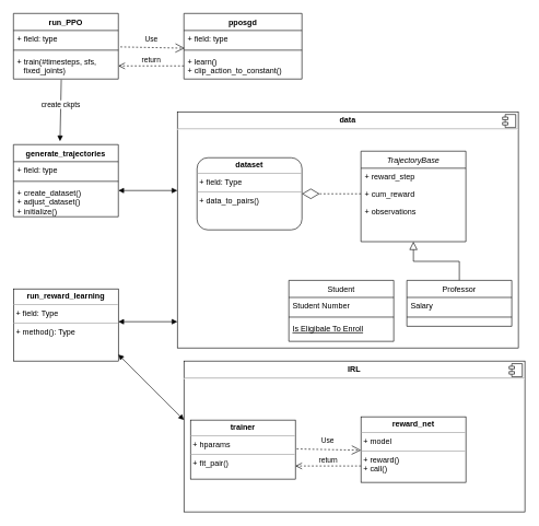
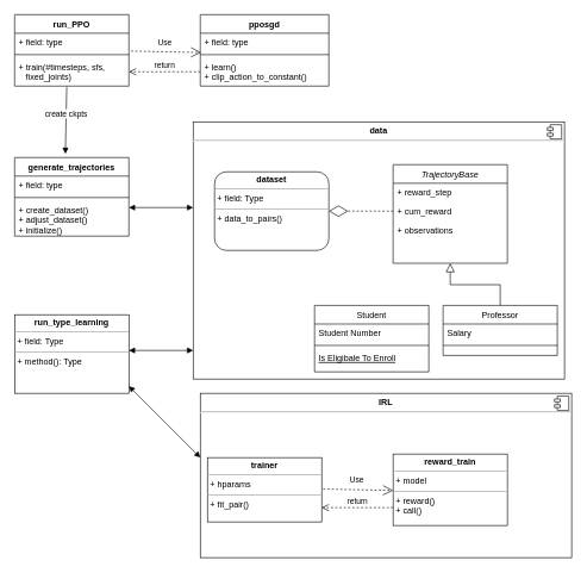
  <mxCell id="0" />
  <mxCell id="1" parent="0" />
  <mxCell id="2" value="&lt;p style=&quot;margin: 0px ; margin-top: 6px ; text-align: center&quot;&gt;&lt;b&gt;data&lt;/b&gt;&lt;/p&gt;&lt;hr&gt;" style="align=left;overflow=fill;html=1;dropTarget=0;" vertex="1" parent="1"><mxGeometry x="270" y="170" width="520" height="360" as="geometry" /></mxCell>
  <mxCell id="3" value="" style="shape=component;jettyWidth=8;jettyHeight=4;" vertex="1" parent="2"><mxGeometry x="1" width="20" height="20" relative="1" as="geometry"><mxPoint x="-24" y="4" as="offset" /></mxGeometry></mxCell>
  <mxCell id="4" value="" style="endArrow=block;endSize=10;endFill=0;shadow=0;strokeWidth=1;rounded=0;edgeStyle=elbowEdgeStyle;elbow=vertical;" parent="1" source="28" target="20" edge="1"><mxGeometry width="160" relative="1" as="geometry"><mxPoint x="190" y="353" as="sourcePoint" /><mxPoint x="290" y="251" as="targetPoint" /></mxGeometry></mxCell>
  <mxCell id="5" value="run_PPO" style="swimlane;fontStyle=1;align=center;verticalAlign=top;childLayout=stackLayout;horizontal=1;startSize=26;horizontalStack=0;resizeParent=1;resizeParentMax=0;resizeLast=0;collapsible=1;marginBottom=0;" vertex="1" parent="1"><mxGeometry x="20" y="20" width="160" height="100" as="geometry" /></mxCell>
  <mxCell id="6" value="+ field: type" style="text;strokeColor=none;fillColor=none;align=left;verticalAlign=top;spacingLeft=4;spacingRight=4;overflow=hidden;rotatable=0;points=[[0,0.5],[1,0.5]];portConstraint=eastwest;" vertex="1" parent="5"><mxGeometry y="26" width="160" height="26" as="geometry" /></mxCell>
  <mxCell id="7" value="" style="line;strokeWidth=1;fillColor=none;align=left;verticalAlign=middle;spacingTop=-1;spacingLeft=3;spacingRight=3;rotatable=0;labelPosition=right;points=[];portConstraint=eastwest;" vertex="1" parent="5"><mxGeometry y="52" width="160" height="8" as="geometry" /></mxCell>
  <mxCell id="8" value="+ train(#timesteps, sfs,&#10;   fixed_joints)&#10;" style="text;strokeColor=none;fillColor=none;align=left;verticalAlign=top;spacingLeft=4;spacingRight=4;overflow=hidden;rotatable=0;points=[[0,0.5],[1,0.5]];portConstraint=eastwest;" vertex="1" parent="5"><mxGeometry y="60" width="160" height="40" as="geometry" /></mxCell>
  <mxCell id="9" value="generate_trajectories&#10;" style="swimlane;fontStyle=1;align=center;verticalAlign=top;childLayout=stackLayout;horizontal=1;startSize=26;horizontalStack=0;resizeParent=1;resizeParentMax=0;resizeLast=0;collapsible=1;marginBottom=0;" vertex="1" parent="1"><mxGeometry x="20" y="220" width="160" height="110" as="geometry" /></mxCell>
  <mxCell id="10" value="+ field: type" style="text;strokeColor=none;fillColor=none;align=left;verticalAlign=top;spacingLeft=4;spacingRight=4;overflow=hidden;rotatable=0;points=[[0,0.5],[1,0.5]];portConstraint=eastwest;" vertex="1" parent="9"><mxGeometry y="26" width="160" height="26" as="geometry" /></mxCell>
  <mxCell id="11" value="" style="line;strokeWidth=1;fillColor=none;align=left;verticalAlign=middle;spacingTop=-1;spacingLeft=3;spacingRight=3;rotatable=0;labelPosition=right;points=[];portConstraint=eastwest;" vertex="1" parent="9"><mxGeometry y="52" width="160" height="8" as="geometry" /></mxCell>
  <mxCell id="12" value="+ create_dataset()&#10;+ adjust_dataset()&#10;+ initialize()&#10;" style="text;strokeColor=none;fillColor=none;align=left;verticalAlign=top;spacingLeft=4;spacingRight=4;overflow=hidden;rotatable=0;points=[[0,0.5],[1,0.5]];portConstraint=eastwest;" vertex="1" parent="9"><mxGeometry y="60" width="160" height="50" as="geometry" /></mxCell>
  <mxCell id="13" value="pposgd" style="swimlane;fontStyle=1;align=center;verticalAlign=top;childLayout=stackLayout;horizontal=1;startSize=26;horizontalStack=0;resizeParent=1;resizeParentMax=0;resizeLast=0;collapsible=1;marginBottom=0;" vertex="1" parent="1"><mxGeometry x="280" y="20" width="180" height="100" as="geometry" /></mxCell>
  <mxCell id="14" value="+ field: type" style="text;strokeColor=none;fillColor=none;align=left;verticalAlign=top;spacingLeft=4;spacingRight=4;overflow=hidden;rotatable=0;points=[[0,0.5],[1,0.5]];portConstraint=eastwest;" vertex="1" parent="13"><mxGeometry y="26" width="180" height="26" as="geometry" /></mxCell>
  <mxCell id="15" value="" style="line;strokeWidth=1;fillColor=none;align=left;verticalAlign=middle;spacingTop=-1;spacingLeft=3;spacingRight=3;rotatable=0;labelPosition=right;points=[];portConstraint=eastwest;" vertex="1" parent="13"><mxGeometry y="52" width="180" height="8" as="geometry" /></mxCell>
  <mxCell id="16" value="+ learn()&#10;+ clip_action_to_constant()&#10;" style="text;strokeColor=none;fillColor=none;align=left;verticalAlign=top;spacingLeft=4;spacingRight=4;overflow=hidden;rotatable=0;points=[[0,0.5],[1,0.5]];portConstraint=eastwest;" vertex="1" parent="13"><mxGeometry y="60" width="180" height="40" as="geometry" /></mxCell>
  <mxCell id="17" value="Use" style="endArrow=open;endSize=12;dashed=1;html=1;exitX=1.019;exitY=0.962;exitDx=0;exitDy=0;exitPerimeter=0;entryX=0.006;entryY=1.038;entryDx=0;entryDy=0;entryPerimeter=0;" edge="1" parent="1" source="6" target="14"><mxGeometry x="-0.046" y="13" width="160" relative="1" as="geometry"><mxPoint x="310" y="370" as="sourcePoint" /><mxPoint x="470" y="370" as="targetPoint" /><Array as="points" /><mxPoint as="offset" /></mxGeometry></mxCell>
  <mxCell id="18" value="return" style="html=1;verticalAlign=bottom;endArrow=open;dashed=1;endSize=8;entryX=1;entryY=0.5;entryDx=0;entryDy=0;exitX=0;exitY=0.5;exitDx=0;exitDy=0;" edge="1" parent="1" source="16" target="8"><mxGeometry relative="1" as="geometry"><mxPoint x="420" y="360" as="sourcePoint" /><mxPoint x="190" y="100" as="targetPoint" /><Array as="points" /></mxGeometry></mxCell>
  <mxCell id="19" value="&lt;div&gt;create ckpts&lt;/div&gt;" style="html=1;verticalAlign=bottom;endArrow=block;exitX=0.456;exitY=1.025;exitDx=0;exitDy=0;exitPerimeter=0;entryX=0.444;entryY=-0.047;entryDx=0;entryDy=0;entryPerimeter=0;" edge="1" parent="1" source="8" target="9"><mxGeometry width="80" relative="1" as="geometry"><mxPoint x="350" y="370" as="sourcePoint" /><mxPoint x="430" y="370" as="targetPoint" /></mxGeometry></mxCell>
  <mxCell id="20" value="TrajectoryBase&#10;" style="swimlane;fontStyle=2;align=center;verticalAlign=top;childLayout=stackLayout;horizontal=1;startSize=26;horizontalStack=0;resizeParent=1;resizeLast=0;collapsible=1;marginBottom=0;rounded=0;shadow=0;strokeWidth=1;" parent="1" vertex="1"><mxGeometry x="550" y="230" width="160" height="138" as="geometry"><mxRectangle x="230" y="140" width="160" height="26" as="alternateBounds" /></mxGeometry></mxCell>
  <mxCell id="21" value="+ reward_step" style="text;align=left;verticalAlign=top;spacingLeft=4;spacingRight=4;overflow=hidden;rotatable=0;points=[[0,0.5],[1,0.5]];portConstraint=eastwest;" parent="20" vertex="1"><mxGeometry y="26" width="160" height="26" as="geometry" /></mxCell>
  <mxCell id="22" value="+ cum_reward&#10;" style="text;align=left;verticalAlign=top;spacingLeft=4;spacingRight=4;overflow=hidden;rotatable=0;points=[[0,0.5],[1,0.5]];portConstraint=eastwest;rounded=0;shadow=0;html=0;" parent="20" vertex="1"><mxGeometry y="52" width="160" height="26" as="geometry" /></mxCell>
  <mxCell id="23" value="+ observations&#10;" style="text;align=left;verticalAlign=top;spacingLeft=4;spacingRight=4;overflow=hidden;rotatable=0;points=[[0,0.5],[1,0.5]];portConstraint=eastwest;rounded=0;shadow=0;html=0;" parent="20" vertex="1"><mxGeometry y="78" width="160" height="26" as="geometry" /></mxCell>
  <mxCell id="24" value="Student" style="swimlane;fontStyle=0;align=center;verticalAlign=top;childLayout=stackLayout;horizontal=1;startSize=26;horizontalStack=0;resizeParent=1;resizeLast=0;collapsible=1;marginBottom=0;rounded=0;shadow=0;strokeWidth=1;" parent="1" vertex="1"><mxGeometry x="440" y="427" width="160" height="93" as="geometry"><mxRectangle x="130" y="380" width="160" height="26" as="alternateBounds" /></mxGeometry></mxCell>
  <mxCell id="25" value="Student Number" style="text;align=left;verticalAlign=top;spacingLeft=4;spacingRight=4;overflow=hidden;rotatable=0;points=[[0,0.5],[1,0.5]];portConstraint=eastwest;" parent="24" vertex="1"><mxGeometry y="26" width="160" height="26" as="geometry" /></mxCell>
  <mxCell id="26" value="" style="line;html=1;strokeWidth=1;align=left;verticalAlign=middle;spacingTop=-1;spacingLeft=3;spacingRight=3;rotatable=0;labelPosition=right;points=[];portConstraint=eastwest;" parent="24" vertex="1"><mxGeometry y="52" width="160" height="8" as="geometry" /></mxCell>
  <mxCell id="27" value="Is Eligibale To Enroll" style="text;align=left;verticalAlign=top;spacingLeft=4;spacingRight=4;overflow=hidden;rotatable=0;points=[[0,0.5],[1,0.5]];portConstraint=eastwest;fontStyle=4" parent="24" vertex="1"><mxGeometry y="60" width="160" height="26" as="geometry" /></mxCell>
  <mxCell id="28" value="Professor" style="swimlane;fontStyle=0;align=center;verticalAlign=top;childLayout=stackLayout;horizontal=1;startSize=26;horizontalStack=0;resizeParent=1;resizeLast=0;collapsible=1;marginBottom=0;rounded=0;shadow=0;strokeWidth=1;" parent="1" vertex="1"><mxGeometry x="620" y="427" width="160" height="70" as="geometry"><mxRectangle x="340" y="380" width="170" height="26" as="alternateBounds" /></mxGeometry></mxCell>
  <mxCell id="29" value="Salary" style="text;align=left;verticalAlign=top;spacingLeft=4;spacingRight=4;overflow=hidden;rotatable=0;points=[[0,0.5],[1,0.5]];portConstraint=eastwest;" parent="28" vertex="1"><mxGeometry y="26" width="160" height="26" as="geometry" /></mxCell>
  <mxCell id="30" value="" style="line;html=1;strokeWidth=1;align=left;verticalAlign=middle;spacingTop=-1;spacingLeft=3;spacingRight=3;rotatable=0;labelPosition=right;points=[];portConstraint=eastwest;" parent="28" vertex="1"><mxGeometry y="52" width="160" height="8" as="geometry" /></mxCell>
  <mxCell id="31" value="&lt;p style=&quot;margin: 0px ; margin-top: 4px ; text-align: center&quot;&gt;&lt;b&gt;dataset&lt;/b&gt;&lt;/p&gt;&lt;hr size=&quot;1&quot;&gt;&lt;p style=&quot;margin: 0px ; margin-left: 4px&quot;&gt;+ field: Type&lt;/p&gt;&lt;hr size=&quot;1&quot;&gt;&lt;p style=&quot;margin: 0px ; margin-left: 4px&quot;&gt;+ data_to_pairs()&lt;/p&gt;" style="verticalAlign=top;align=left;overflow=fill;fontSize=12;fontFamily=Helvetica;html=1;rounded=1;" vertex="1" parent="1"><mxGeometry x="300" y="240" width="160" height="110" as="geometry" /></mxCell>
  <mxCell id="32" value="" style="endArrow=diamondThin;endFill=0;endSize=24;html=1;entryX=1;entryY=0.5;entryDx=0;entryDy=0;dashed=1;" edge="1" parent="1" source="22" target="31"><mxGeometry width="160" relative="1" as="geometry"><mxPoint x="310" y="370" as="sourcePoint" /><mxPoint x="470" y="370" as="targetPoint" /></mxGeometry></mxCell>
- <mxCell id="33" value="&lt;p style=&quot;margin: 0px ; margin-top: 4px ; text-align: center&quot;&gt;&lt;b&gt;run_reward_learning&lt;/b&gt;&lt;/p&gt;&lt;hr size=&quot;1&quot;&gt;&lt;p style=&quot;margin: 0px ; margin-left: 4px&quot;&gt;+ field: Type&lt;/p&gt;&lt;hr size=&quot;1&quot;&gt;&lt;p style=&quot;margin: 0px ; margin-left: 4px&quot;&gt;+ method(): Type&lt;/p&gt;" style="verticalAlign=top;align=left;overflow=fill;fontSize=12;fontFamily=Helvetica;html=1;" vertex="1" parent="1"><mxGeometry x="20" y="440" width="160" height="110" as="geometry" /></mxCell>
+ <mxCell id="33" value="&lt;p style=&quot;margin: 0px ; margin-top: 4px ; text-align: center&quot;&gt;&lt;b&gt;run_type_learning&lt;/b&gt;&lt;/p&gt;&lt;hr size=&quot;1&quot;&gt;&lt;p style=&quot;margin: 0px ; margin-left: 4px&quot;&gt;+ field: Type&lt;/p&gt;&lt;hr size=&quot;1&quot;&gt;&lt;p style=&quot;margin: 0px ; margin-left: 4px&quot;&gt;+ method(): Type&lt;/p&gt;" style="verticalAlign=top;align=left;overflow=fill;fontSize=12;fontFamily=Helvetica;html=1;" vertex="1" parent="1"><mxGeometry x="20" y="440" width="160" height="110" as="geometry" /></mxCell>
  <mxCell id="34" value="" style="endArrow=block;startArrow=block;endFill=1;startFill=1;html=1;" edge="1" parent="1"><mxGeometry width="160" relative="1" as="geometry"><mxPoint x="180" y="290" as="sourcePoint" /><mxPoint x="270" y="290" as="targetPoint" /></mxGeometry></mxCell>
  <mxCell id="35" value="&lt;p style=&quot;margin: 0px ; margin-top: 6px ; text-align: center&quot;&gt;&lt;b&gt;IRL&lt;/b&gt;&lt;/p&gt;&lt;hr&gt;&lt;p style=&quot;margin: 0px ; margin-left: 8px&quot;&gt;&lt;br&gt;&lt;/p&gt;" style="align=left;overflow=fill;html=1;dropTarget=0;" vertex="1" parent="1"><mxGeometry x="280" y="550" width="520" height="230" as="geometry" /></mxCell>
  <mxCell id="36" value="" style="shape=component;jettyWidth=8;jettyHeight=4;" vertex="1" parent="35"><mxGeometry x="1" width="20" height="20" relative="1" as="geometry"><mxPoint x="-24" y="4" as="offset" /></mxGeometry></mxCell>
  <mxCell id="37" value="&lt;p style=&quot;margin: 0px ; margin-top: 4px ; text-align: center&quot;&gt;&lt;b&gt;trainer&lt;/b&gt;&lt;/p&gt;&lt;hr size=&quot;1&quot;&gt;&lt;p style=&quot;margin: 0px ; margin-left: 4px&quot;&gt;+ hparams&lt;br&gt;&lt;/p&gt;&lt;hr size=&quot;1&quot;&gt;&lt;p style=&quot;margin: 0px ; margin-left: 4px&quot;&gt;+ fit_pair()&lt;/p&gt;" style="verticalAlign=top;align=left;overflow=fill;fontSize=12;fontFamily=Helvetica;html=1;" vertex="1" parent="1"><mxGeometry x="290" y="640" width="160" height="90" as="geometry" /></mxCell>
- <mxCell id="38" value="&lt;p style=&quot;margin: 0px ; margin-top: 4px ; text-align: center&quot;&gt;&lt;b&gt;reward_net&lt;/b&gt;&lt;/p&gt;&lt;hr size=&quot;1&quot;&gt;&lt;p style=&quot;margin: 0px ; margin-left: 4px&quot;&gt;+ model&lt;br&gt;&lt;/p&gt;&lt;hr size=&quot;1&quot;&gt;&lt;p style=&quot;margin: 0px ; margin-left: 4px&quot;&gt;+ reward()&lt;/p&gt;&lt;p style=&quot;margin: 0px ; margin-left: 4px&quot;&gt;+ call()&lt;br&gt;&lt;/p&gt;" style="verticalAlign=top;align=left;overflow=fill;fontSize=12;fontFamily=Helvetica;html=1;" vertex="1" parent="1"><mxGeometry x="550" y="635" width="160" height="100" as="geometry" /></mxCell>
+ <mxCell id="38" value="&lt;p style=&quot;margin: 0px ; margin-top: 4px ; text-align: center&quot;&gt;&lt;b&gt;reward_train&lt;/b&gt;&lt;/p&gt;&lt;hr size=&quot;1&quot;&gt;&lt;p style=&quot;margin: 0px ; margin-left: 4px&quot;&gt;+ model&lt;br&gt;&lt;/p&gt;&lt;hr size=&quot;1&quot;&gt;&lt;p style=&quot;margin: 0px ; margin-left: 4px&quot;&gt;+ reward()&lt;/p&gt;&lt;p style=&quot;margin: 0px ; margin-left: 4px&quot;&gt;+ call()&lt;br&gt;&lt;/p&gt;" style="verticalAlign=top;align=left;overflow=fill;fontSize=12;fontFamily=Helvetica;html=1;" vertex="1" parent="1"><mxGeometry x="550" y="635" width="160" height="100" as="geometry" /></mxCell>
  <mxCell id="39" value="Use" style="endArrow=open;endSize=12;dashed=1;html=1;exitX=1.019;exitY=0.962;exitDx=0;exitDy=0;exitPerimeter=0;entryX=0.006;entryY=1.038;entryDx=0;entryDy=0;entryPerimeter=0;" edge="1" parent="1"><mxGeometry x="-0.046" y="13" width="160" relative="1" as="geometry"><mxPoint x="451.96" y="684.012" as="sourcePoint" /><mxPoint x="550" y="685.988" as="targetPoint" /><Array as="points" /><mxPoint as="offset" /></mxGeometry></mxCell>
  <mxCell id="40" value="return" style="html=1;verticalAlign=bottom;endArrow=open;dashed=1;endSize=8;entryX=1;entryY=0.5;entryDx=0;entryDy=0;exitX=0;exitY=0.5;exitDx=0;exitDy=0;" edge="1" parent="1"><mxGeometry relative="1" as="geometry"><mxPoint x="550" y="710" as="sourcePoint" /><mxPoint x="450" y="710" as="targetPoint" /><Array as="points" /></mxGeometry></mxCell>
  <mxCell id="41" value="" style="endArrow=block;startArrow=block;endFill=1;startFill=1;html=1;" edge="1" parent="1"><mxGeometry width="160" relative="1" as="geometry"><mxPoint x="180" y="490" as="sourcePoint" /><mxPoint x="270" y="490" as="targetPoint" /></mxGeometry></mxCell>
  <mxCell id="42" value="" style="endArrow=block;startArrow=block;endFill=1;startFill=1;html=1;entryX=0;entryY=0.391;entryDx=0;entryDy=0;entryPerimeter=0;" edge="1" parent="1" target="35"><mxGeometry width="160" relative="1" as="geometry"><mxPoint x="180" y="540" as="sourcePoint" /><mxPoint x="270" y="540" as="targetPoint" /></mxGeometry></mxCell>
